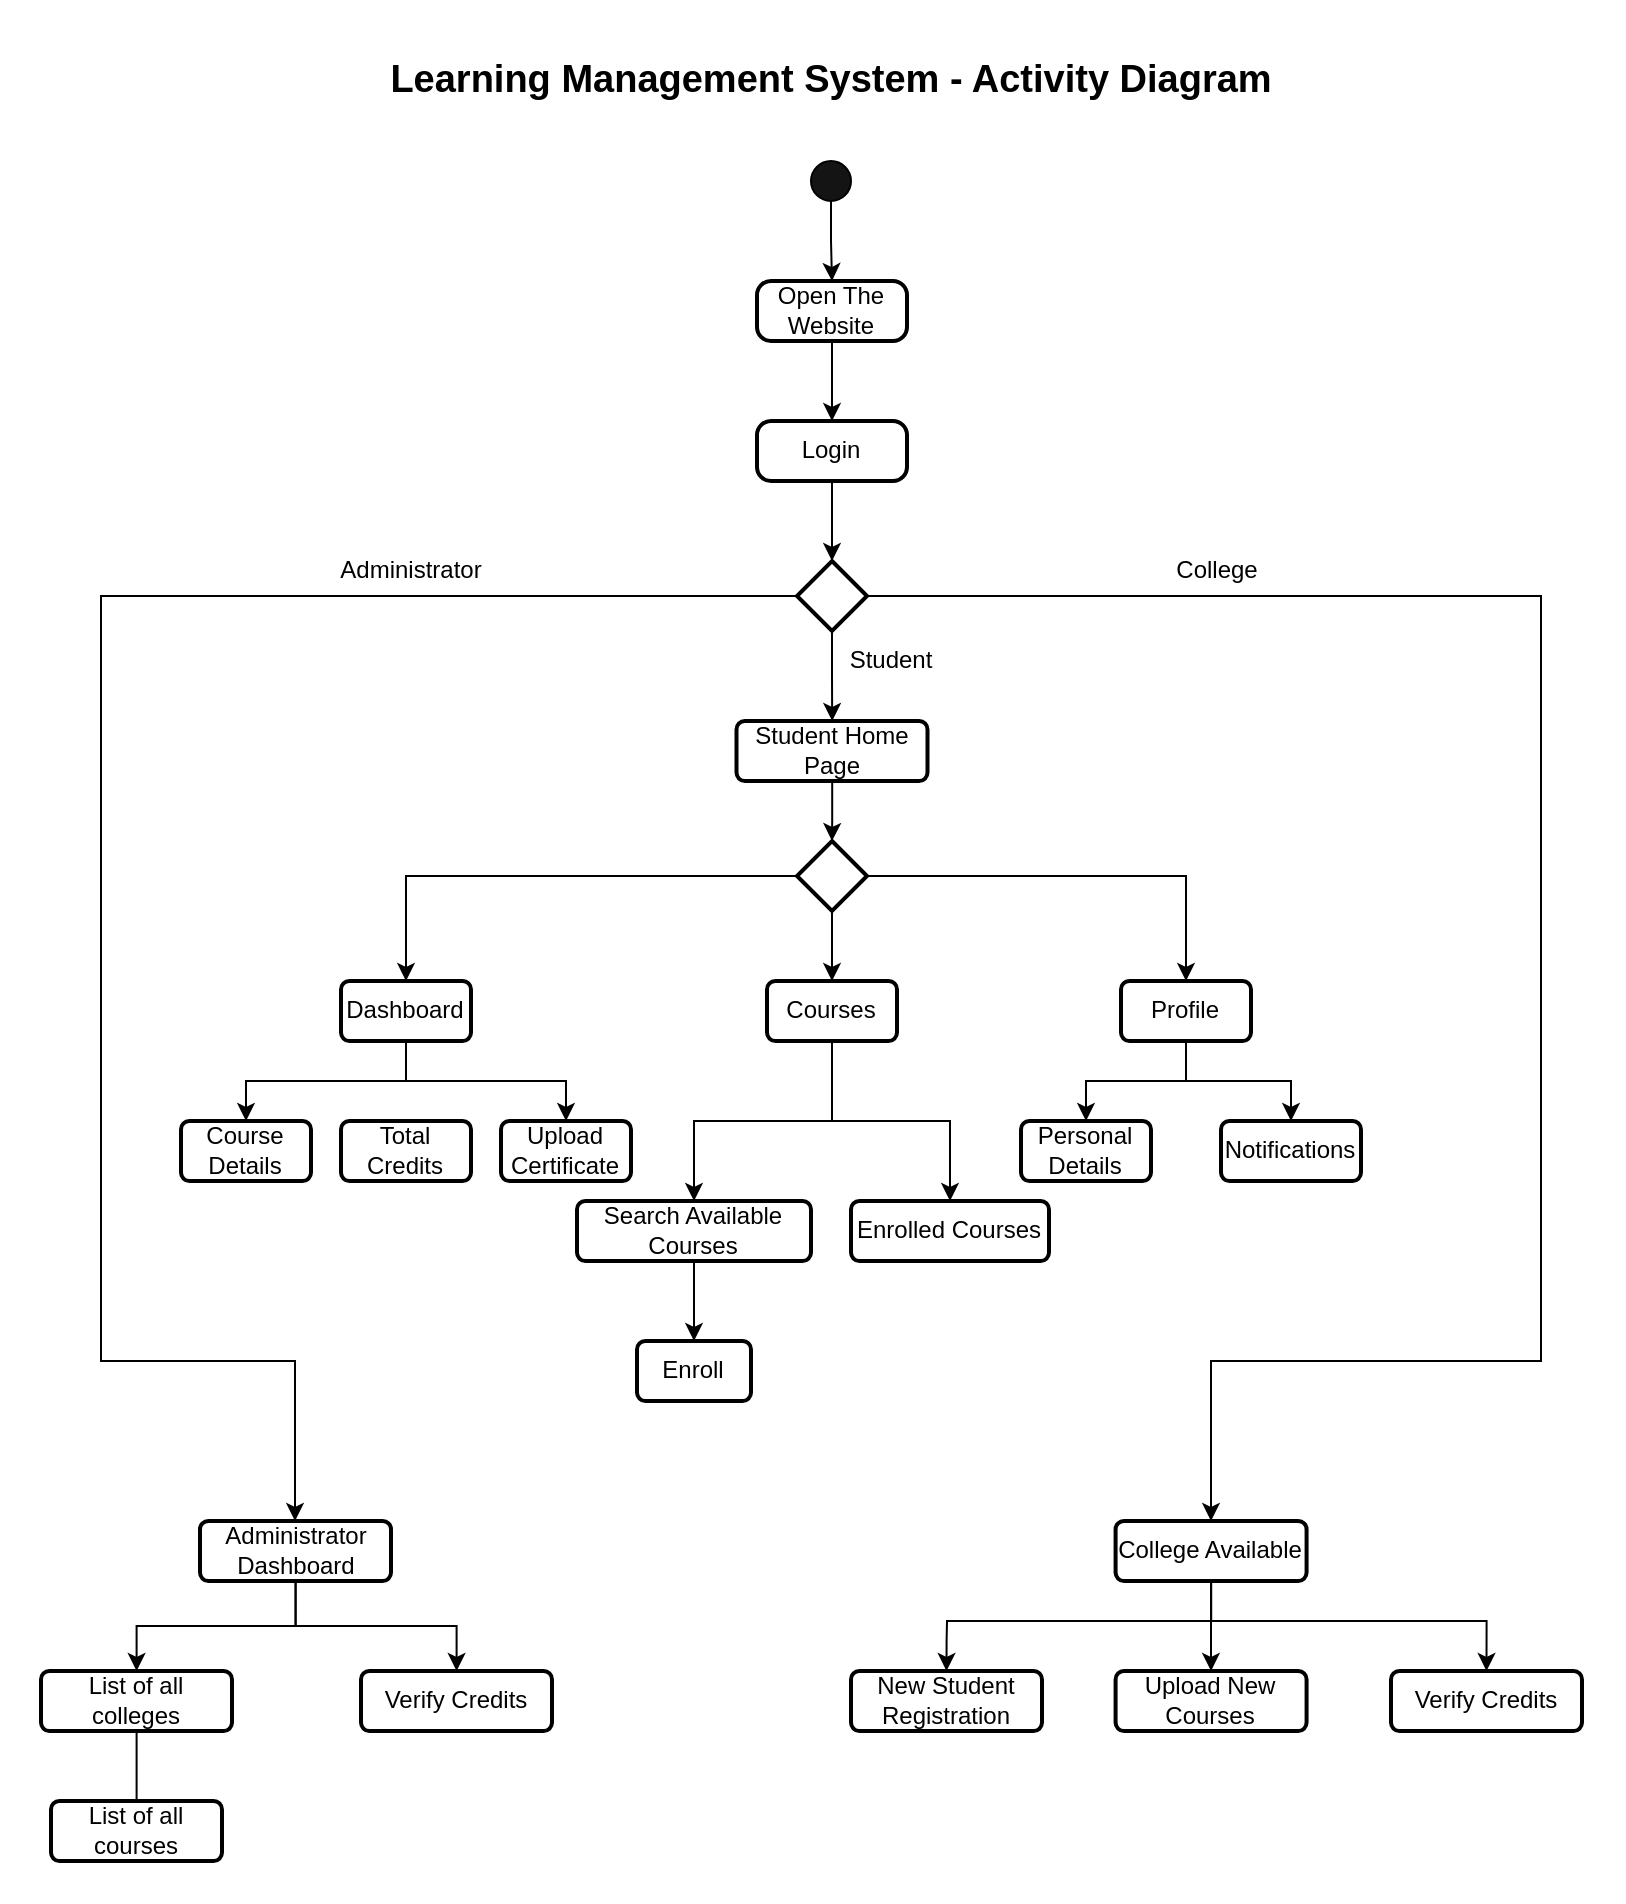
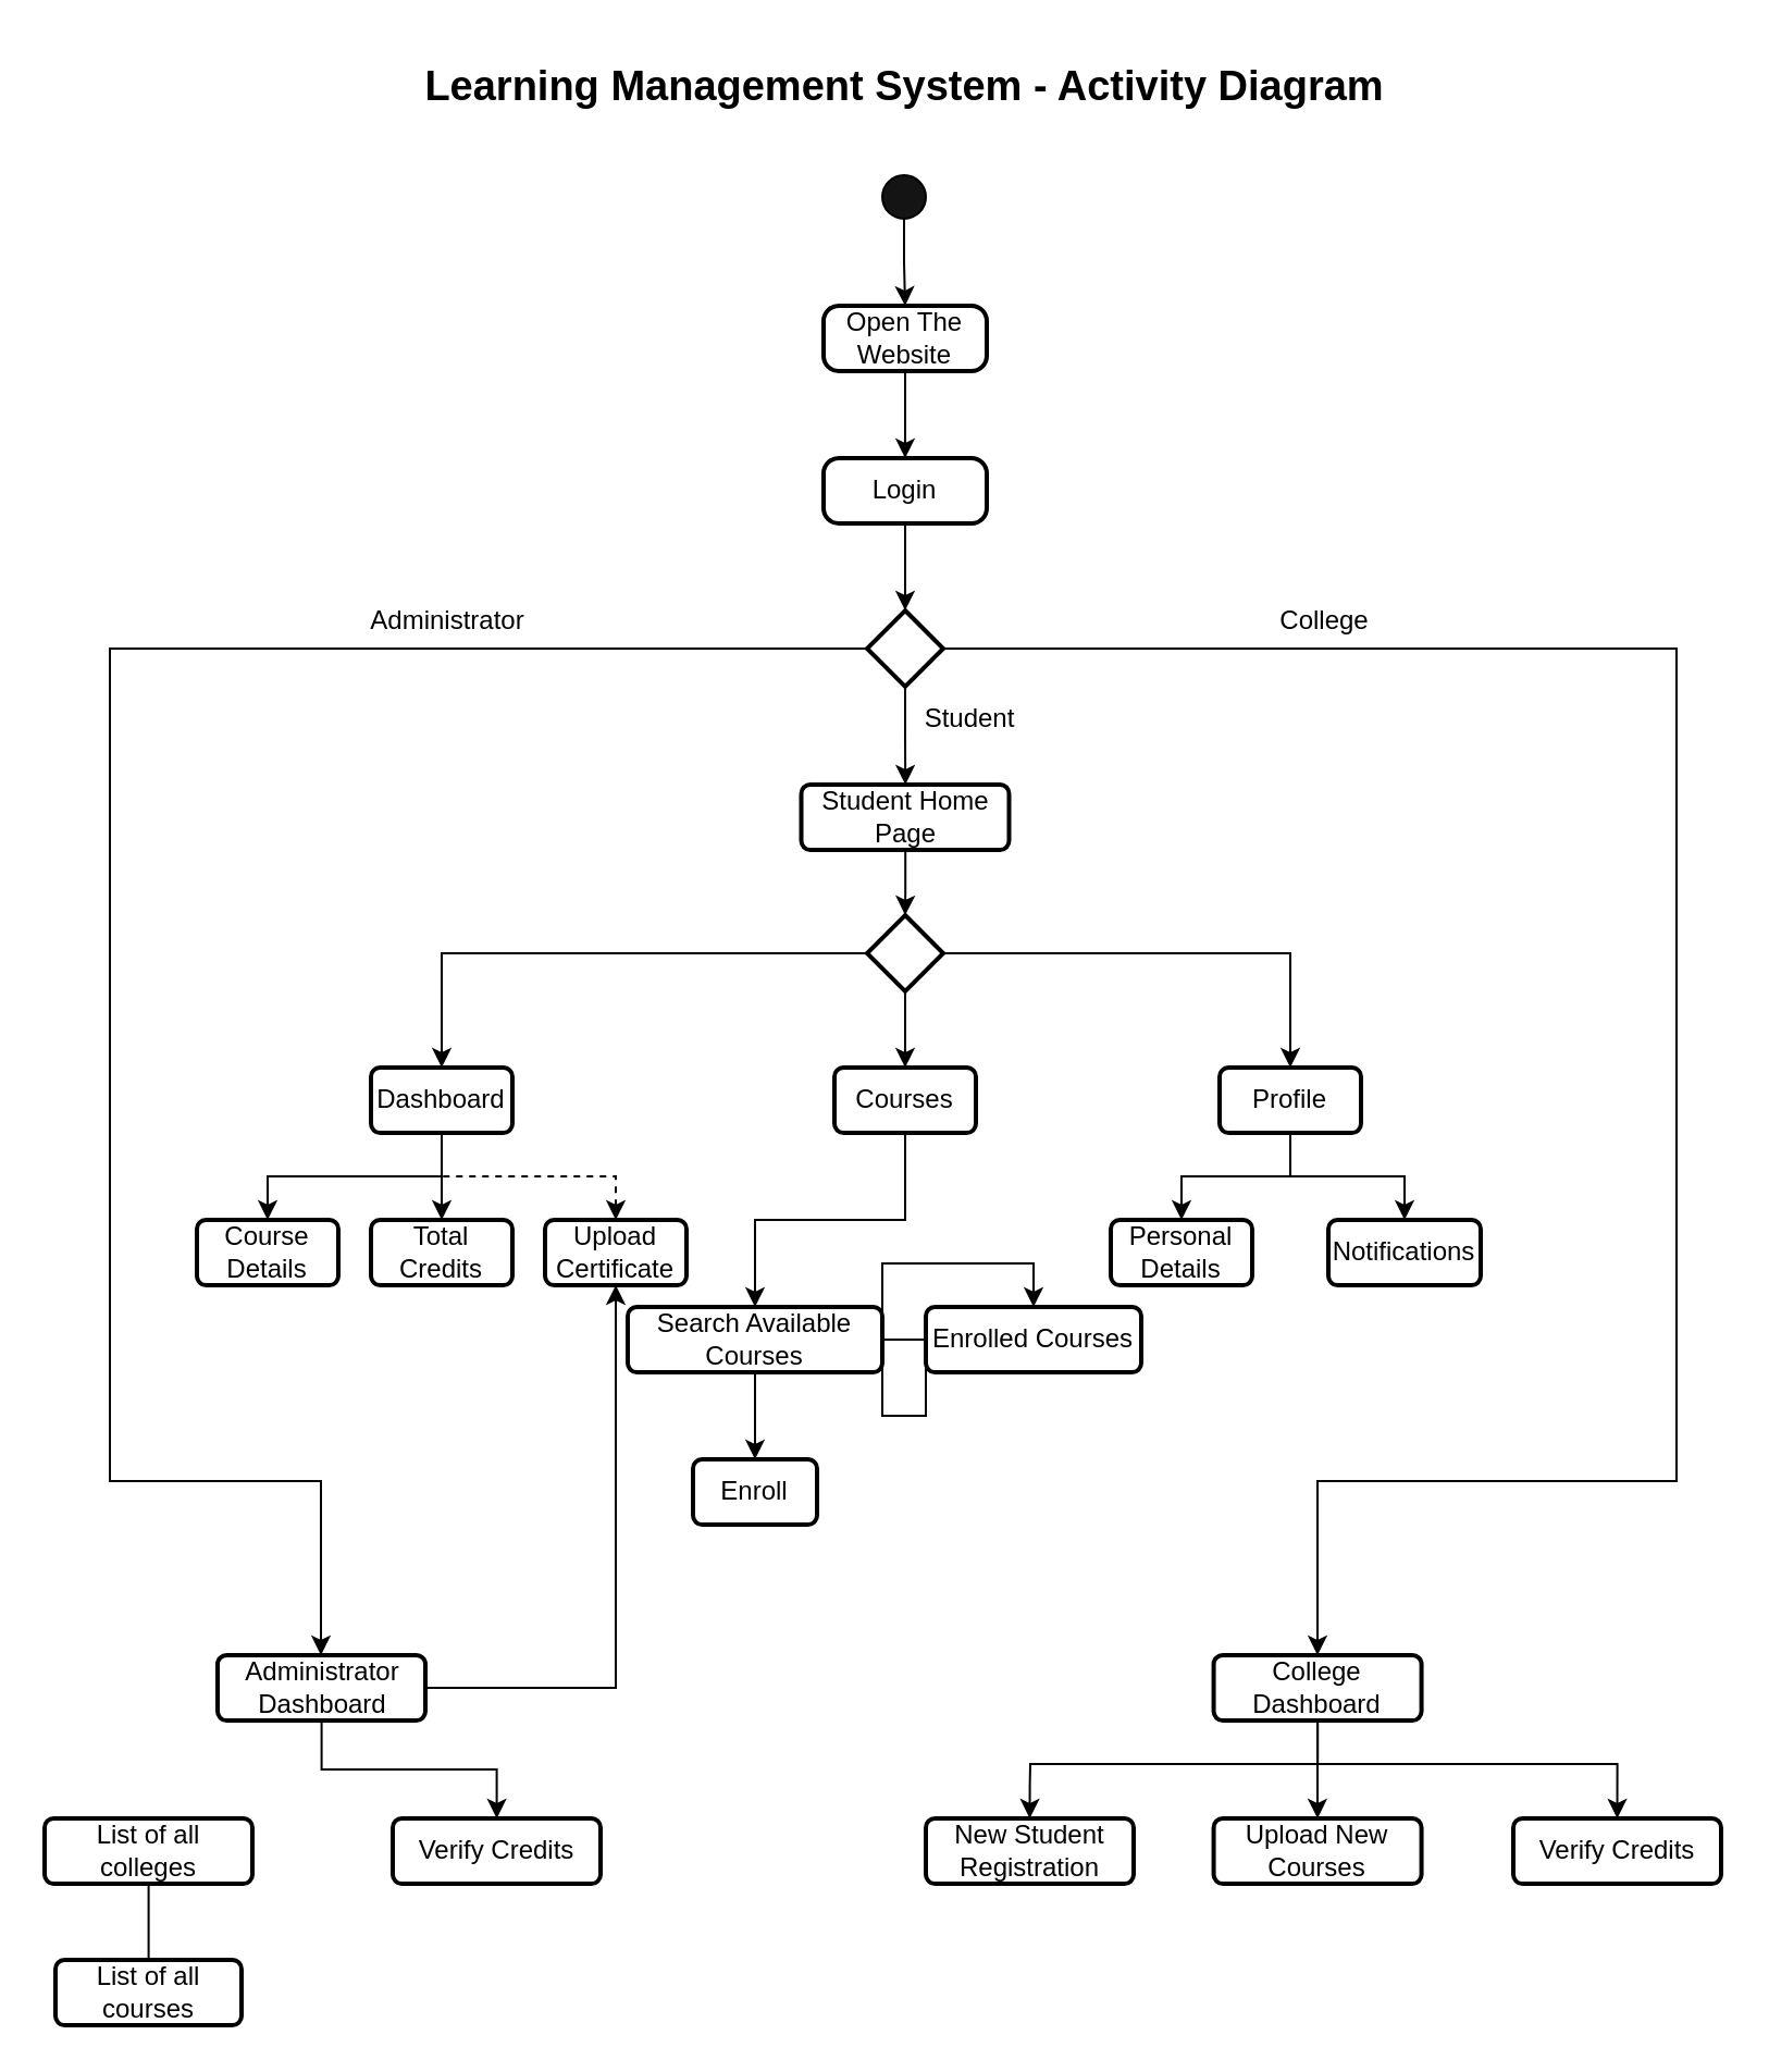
  <mxCell id="0" />
  <mxCell id="1" parent="0" />
  <mxCell id="2" value="&lt;font style=&quot;font-size: 19px;&quot;&gt;Learning Management System - Activity Diagram&lt;/font&gt;" style="text;html=1;align=center;verticalAlign=middle;resizable=0;points=[];autosize=1;strokeColor=none;fillColor=none;fontStyle=1" vertex="1" parent="1"><mxGeometry x="195" y="20" width="440" height="40" as="geometry" /></mxCell>
  <mxCell id="3" value="" style="edgeStyle=orthogonalEdgeStyle;rounded=0;orthogonalLoop=1;jettySize=auto;html=1;" edge="1" parent="1" source="4" target="6"><mxGeometry relative="1" as="geometry" /></mxCell>
  <mxCell id="4" value="" style="ellipse;whiteSpace=wrap;html=1;fillColor=#141414;" vertex="1" parent="1"><mxGeometry x="405" y="80" width="20" height="20" as="geometry" /></mxCell>
  <mxCell id="5" value="" style="edgeStyle=orthogonalEdgeStyle;rounded=0;orthogonalLoop=1;jettySize=auto;html=1;" edge="1" parent="1" source="6" target="8"><mxGeometry relative="1" as="geometry" /></mxCell>
  <mxCell id="6" value="Open The Website" style="rounded=1;whiteSpace=wrap;html=1;absoluteArcSize=1;arcSize=14;strokeWidth=2;" vertex="1" parent="1"><mxGeometry x="378" y="140" width="75" height="30" as="geometry" /></mxCell>
  <mxCell id="7" value="" style="edgeStyle=orthogonalEdgeStyle;rounded=0;orthogonalLoop=1;jettySize=auto;html=1;" edge="1" parent="1" source="8" target="12"><mxGeometry relative="1" as="geometry" /></mxCell>
  <mxCell id="8" value="Login" style="rounded=1;whiteSpace=wrap;html=1;absoluteArcSize=1;arcSize=14;strokeWidth=2;" vertex="1" parent="1"><mxGeometry x="378" y="210" width="75" height="30" as="geometry" /></mxCell>
  <mxCell id="9" value="" style="edgeStyle=orthogonalEdgeStyle;rounded=0;orthogonalLoop=1;jettySize=auto;html=1;" edge="1" parent="1" source="12" target="14"><mxGeometry relative="1" as="geometry" /></mxCell>
  <mxCell id="10" value="" style="edgeStyle=orthogonalEdgeStyle;rounded=0;orthogonalLoop=1;jettySize=auto;html=1;" edge="1" parent="1" source="12" target="15"><mxGeometry relative="1" as="geometry"><Array as="points"><mxPoint x="770" y="298" /><mxPoint x="770" y="680" /><mxPoint x="605" y="680" /></Array></mxGeometry></mxCell>
  <mxCell id="11" value="" style="edgeStyle=orthogonalEdgeStyle;rounded=0;orthogonalLoop=1;jettySize=auto;html=1;" edge="1" parent="1" source="12" target="17"><mxGeometry relative="1" as="geometry"><Array as="points"><mxPoint x="50" y="298" /><mxPoint x="50" y="680" /><mxPoint x="147" y="680" /></Array></mxGeometry></mxCell>
  <mxCell id="12" value="" style="rhombus;whiteSpace=wrap;html=1;rounded=0;arcSize=14;strokeWidth=2;" vertex="1" parent="1"><mxGeometry x="398" y="280" width="35" height="35" as="geometry" /></mxCell>
  <mxCell id="13" value="" style="edgeStyle=orthogonalEdgeStyle;rounded=0;orthogonalLoop=1;jettySize=auto;html=1;" edge="1" parent="1" source="14" target="22"><mxGeometry relative="1" as="geometry" /></mxCell>
  <mxCell id="14" value="Student Home Page" style="rounded=1;whiteSpace=wrap;html=1;arcSize=14;strokeWidth=2;" vertex="1" parent="1"><mxGeometry x="367.75" y="360" width="95.5" height="30" as="geometry" /></mxCell>
- <mxCell id="15" value="College Available" style="rounded=1;whiteSpace=wrap;html=1;arcSize=14;strokeWidth=2;" vertex="1" parent="1"><mxGeometry x="557.29" y="760" width="95.5" height="30" as="geometry" /></mxCell>
- <mxCell id="16" value="" style="edgeStyle=orthogonalEdgeStyle;rounded=0;orthogonalLoop=1;jettySize=auto;html=1;" edge="1" parent="1" source="17" target="48"><mxGeometry relative="1" as="geometry" /></mxCell>
+ <mxCell id="15" value="College Dashboard" style="rounded=1;whiteSpace=wrap;html=1;arcSize=14;strokeWidth=2;" vertex="1" parent="1"><mxGeometry x="557.29" y="760" width="95.5" height="30" as="geometry" /></mxCell>
+ <mxCell id="16" value="" style="edgeStyle=orthogonalEdgeStyle;rounded=0;orthogonalLoop=1;jettySize=auto;html=1;" edge="1" parent="1" source="17" target="41"><mxGeometry relative="1" as="geometry" /></mxCell>
  <mxCell id="17" value="Administrator Dashboard" style="rounded=1;whiteSpace=wrap;html=1;arcSize=14;strokeWidth=2;" vertex="1" parent="1"><mxGeometry x="99.5" y="760" width="95.5" height="30" as="geometry" /></mxCell>
  <mxCell id="18" value="New Student Registration" style="rounded=1;whiteSpace=wrap;html=1;arcSize=14;strokeWidth=2;" vertex="1" parent="1"><mxGeometry x="425" y="835" width="95.5" height="30" as="geometry" /></mxCell>
  <mxCell id="19" value="" style="edgeStyle=orthogonalEdgeStyle;rounded=0;orthogonalLoop=1;jettySize=auto;html=1;" edge="1" parent="1" source="22" target="24"><mxGeometry relative="1" as="geometry" /></mxCell>
  <mxCell id="20" value="" style="edgeStyle=orthogonalEdgeStyle;rounded=0;orthogonalLoop=1;jettySize=auto;html=1;" edge="1" parent="1" source="22" target="28"><mxGeometry relative="1" as="geometry" /></mxCell>
  <mxCell id="21" value="" style="edgeStyle=orthogonalEdgeStyle;rounded=0;orthogonalLoop=1;jettySize=auto;html=1;" edge="1" parent="1" source="22" target="26"><mxGeometry relative="1" as="geometry" /></mxCell>
  <mxCell id="22" value="" style="rhombus;whiteSpace=wrap;html=1;rounded=0;arcSize=14;strokeWidth=2;" vertex="1" parent="1"><mxGeometry x="398" y="420" width="35" height="35" as="geometry" /></mxCell>
  <mxCell id="23" value="" style="edgeStyle=orthogonalEdgeStyle;rounded=0;orthogonalLoop=1;jettySize=auto;html=1;exitX=0.5;exitY=1;exitDx=0;exitDy=0;" edge="1" parent="1" source="24" target="30"><mxGeometry relative="1" as="geometry" /></mxCell>
  <mxCell id="24" value="Courses" style="rounded=1;whiteSpace=wrap;html=1;arcSize=14;strokeWidth=2;" vertex="1" parent="1"><mxGeometry x="383" y="490" width="65" height="30" as="geometry" /></mxCell>
  <mxCell id="25" value="" style="edgeStyle=orthogonalEdgeStyle;rounded=0;orthogonalLoop=1;jettySize=auto;html=1;" edge="1" parent="1" source="26" target="34"><mxGeometry relative="1" as="geometry" /></mxCell>
  <mxCell id="26" value="Profile" style="rounded=1;whiteSpace=wrap;html=1;arcSize=14;strokeWidth=2;" vertex="1" parent="1"><mxGeometry x="560" y="490" width="65" height="30" as="geometry" /></mxCell>
  <mxCell id="27" value="" style="edgeStyle=orthogonalEdgeStyle;rounded=0;orthogonalLoop=1;jettySize=auto;html=1;exitX=0.5;exitY=1;exitDx=0;exitDy=0;" edge="1" parent="1" source="28" target="37"><mxGeometry relative="1" as="geometry" /></mxCell>
  <mxCell id="28" value="Dashboard" style="rounded=1;whiteSpace=wrap;html=1;arcSize=14;strokeWidth=2;" vertex="1" parent="1"><mxGeometry x="170" y="490" width="65" height="30" as="geometry" /></mxCell>
  <mxCell id="29" value="" style="edgeStyle=orthogonalEdgeStyle;rounded=0;orthogonalLoop=1;jettySize=auto;html=1;" edge="1" parent="1" source="30" target="33"><mxGeometry relative="1" as="geometry" /></mxCell>
  <mxCell id="30" value="Search Available Courses" style="rounded=1;whiteSpace=wrap;html=1;arcSize=14;strokeWidth=2;" vertex="1" parent="1"><mxGeometry x="288" y="600" width="117" height="30" as="geometry" /></mxCell>
- <mxCell id="31" value="" style="edgeStyle=orthogonalEdgeStyle;rounded=0;orthogonalLoop=1;jettySize=auto;html=1;entryX=0.5;entryY=1;entryDx=0;entryDy=0;startArrow=classic;startFill=1;endArrow=none;endFill=0;exitX=0.5;exitY=0;exitDx=0;exitDy=0;" edge="1" parent="1" source="32" target="24"><mxGeometry relative="1" as="geometry"><mxPoint x="501.5" y="505" as="targetPoint" /></mxGeometry></mxCell>
+ <mxCell id="31" value="" style="edgeStyle=orthogonalEdgeStyle;rounded=0;orthogonalLoop=1;jettySize=auto;html=1;startArrow=classic;startFill=1;endArrow=none;endFill=0;exitX=0.5;exitY=0;exitDx=0;exitDy=0;" edge="1" parent="1" source="32" target="30"><mxGeometry relative="1" as="geometry"><mxPoint x="501.5" y="505" as="targetPoint" /></mxGeometry></mxCell>
  <mxCell id="32" value="Enrolled Courses" style="rounded=1;whiteSpace=wrap;html=1;arcSize=14;strokeWidth=2;" vertex="1" parent="1"><mxGeometry x="425" y="600" width="99" height="30" as="geometry" /></mxCell>
  <mxCell id="33" value="Enroll" style="rounded=1;whiteSpace=wrap;html=1;arcSize=14;strokeWidth=2;" vertex="1" parent="1"><mxGeometry x="318" y="670" width="57" height="30" as="geometry" /></mxCell>
  <mxCell id="34" value="Personal Details" style="rounded=1;whiteSpace=wrap;html=1;arcSize=14;strokeWidth=2;" vertex="1" parent="1"><mxGeometry x="510" y="560" width="65" height="30" as="geometry" /></mxCell>
  <mxCell id="35" value="" style="edgeStyle=orthogonalEdgeStyle;rounded=0;orthogonalLoop=1;jettySize=auto;html=1;startArrow=classic;startFill=1;endArrow=none;endFill=0;" edge="1" parent="1" source="36" target="26"><mxGeometry relative="1" as="geometry" /></mxCell>
  <mxCell id="36" value="Notifications" style="rounded=1;whiteSpace=wrap;html=1;arcSize=14;strokeWidth=2;" vertex="1" parent="1"><mxGeometry x="610" y="560" width="70" height="30" as="geometry" /></mxCell>
  <mxCell id="37" value="Course Details" style="rounded=1;whiteSpace=wrap;html=1;arcSize=14;strokeWidth=2;" vertex="1" parent="1"><mxGeometry x="90" y="560" width="65" height="30" as="geometry" /></mxCell>
+ <mxCell id="38" value="" style="edgeStyle=orthogonalEdgeStyle;rounded=0;orthogonalLoop=1;jettySize=auto;html=1;startArrow=classic;startFill=1;endArrow=none;endFill=0;" edge="1" parent="1" source="39" target="28"><mxGeometry relative="1" as="geometry" /></mxCell>
  <mxCell id="39" value="Total Credits" style="rounded=1;whiteSpace=wrap;html=1;arcSize=14;strokeWidth=2;" vertex="1" parent="1"><mxGeometry x="170" y="560" width="65" height="30" as="geometry" /></mxCell>
- <mxCell id="40" value="" style="edgeStyle=orthogonalEdgeStyle;rounded=0;orthogonalLoop=1;jettySize=auto;html=1;exitX=0.5;exitY=0;exitDx=0;exitDy=0;startArrow=classic;startFill=1;endArrow=none;endFill=0;" edge="1" parent="1" source="41" target="28"><mxGeometry relative="1" as="geometry" /></mxCell>
+ <mxCell id="40" value="" style="edgeStyle=orthogonalEdgeStyle;rounded=0;orthogonalLoop=1;jettySize=auto;html=1;exitX=0.5;exitY=0;exitDx=0;exitDy=0;startArrow=classic;startFill=1;endArrow=none;endFill=0;dashed=1;" edge="1" parent="1" source="41" target="28"><mxGeometry relative="1" as="geometry" /></mxCell>
  <mxCell id="41" value="Upload Certificate" style="rounded=1;whiteSpace=wrap;html=1;arcSize=14;strokeWidth=2;" vertex="1" parent="1"><mxGeometry x="250" y="560" width="65" height="30" as="geometry" /></mxCell>
  <mxCell id="42" value="" style="edgeStyle=orthogonalEdgeStyle;rounded=0;orthogonalLoop=1;jettySize=auto;html=1;startArrow=classic;startFill=1;endArrow=none;endFill=0;exitX=0.5;exitY=0;exitDx=0;exitDy=0;" edge="1" parent="1" source="43" target="15"><mxGeometry relative="1" as="geometry"><Array as="points"><mxPoint x="605" y="830" /><mxPoint x="605" y="830" /></Array></mxGeometry></mxCell>
  <mxCell id="43" value="Upload New Courses" style="rounded=1;whiteSpace=wrap;html=1;arcSize=14;strokeWidth=2;" vertex="1" parent="1"><mxGeometry x="557.29" y="835" width="95.5" height="30" as="geometry" /></mxCell>
  <mxCell id="44" value="" style="edgeStyle=orthogonalEdgeStyle;rounded=0;orthogonalLoop=1;jettySize=auto;html=1;exitX=0.5;exitY=0;exitDx=0;exitDy=0;endArrow=none;endFill=0;startArrow=classic;startFill=1;" edge="1" parent="1" source="45" target="15"><mxGeometry relative="1" as="geometry"><Array as="points"><mxPoint x="743" y="810" /><mxPoint x="605" y="810" /></Array></mxGeometry></mxCell>
  <mxCell id="45" value="Verify Credits" style="rounded=1;whiteSpace=wrap;html=1;arcSize=14;strokeWidth=2;" vertex="1" parent="1"><mxGeometry x="695" y="835" width="95.5" height="30" as="geometry" /></mxCell>
  <mxCell id="46" value="" style="edgeStyle=orthogonalEdgeStyle;rounded=0;orthogonalLoop=1;jettySize=auto;html=1;startArrow=classic;startFill=1;endArrow=none;endFill=0;exitX=0.5;exitY=0;exitDx=0;exitDy=0;" edge="1" parent="1" source="18" target="15"><mxGeometry relative="1" as="geometry"><mxPoint x="498" y="850" as="sourcePoint" /><mxPoint x="605" y="790" as="targetPoint" /><Array as="points"><mxPoint x="473" y="820" /><mxPoint x="473" y="810" /><mxPoint x="605" y="810" /></Array></mxGeometry></mxCell>
  <mxCell id="47" value="" style="edgeStyle=orthogonalEdgeStyle;rounded=0;orthogonalLoop=1;jettySize=auto;html=1;endArrow=none;" edge="1" parent="1" source="48" target="51"><mxGeometry relative="1" as="geometry" /></mxCell>
  <mxCell id="48" value="List of all colleges" style="rounded=1;whiteSpace=wrap;html=1;arcSize=14;strokeWidth=2;" vertex="1" parent="1"><mxGeometry x="20" y="835" width="95.5" height="30" as="geometry" /></mxCell>
  <mxCell id="49" value="" style="edgeStyle=orthogonalEdgeStyle;rounded=0;orthogonalLoop=1;jettySize=auto;html=1;startArrow=classic;startFill=1;endArrow=none;endFill=0;" edge="1" parent="1" source="50" target="17"><mxGeometry relative="1" as="geometry" /></mxCell>
  <mxCell id="50" value="Verify Credits" style="rounded=1;whiteSpace=wrap;html=1;arcSize=14;strokeWidth=2;" vertex="1" parent="1"><mxGeometry x="180" y="835" width="95.5" height="30" as="geometry" /></mxCell>
  <mxCell id="51" value="List of all courses" style="rounded=1;whiteSpace=wrap;html=1;arcSize=14;strokeWidth=2;" vertex="1" parent="1"><mxGeometry x="25" y="900" width="85.5" height="30" as="geometry" /></mxCell>
  <mxCell id="52" value="Administrator" style="text;html=1;align=center;verticalAlign=middle;resizable=0;points=[];autosize=1;strokeColor=none;fillColor=none;" vertex="1" parent="1"><mxGeometry x="160" y="270" width="90" height="30" as="geometry" /></mxCell>
  <mxCell id="53" value="College" style="text;html=1;align=center;verticalAlign=middle;resizable=0;points=[];autosize=1;strokeColor=none;fillColor=none;" vertex="1" parent="1"><mxGeometry x="577.79" y="270" width="60" height="30" as="geometry" /></mxCell>
  <mxCell id="54" value="Student" style="text;html=1;align=center;verticalAlign=middle;resizable=0;points=[];autosize=1;strokeColor=none;fillColor=none;" vertex="1" parent="1"><mxGeometry x="415" y="315" width="60" height="30" as="geometry" /></mxCell>
